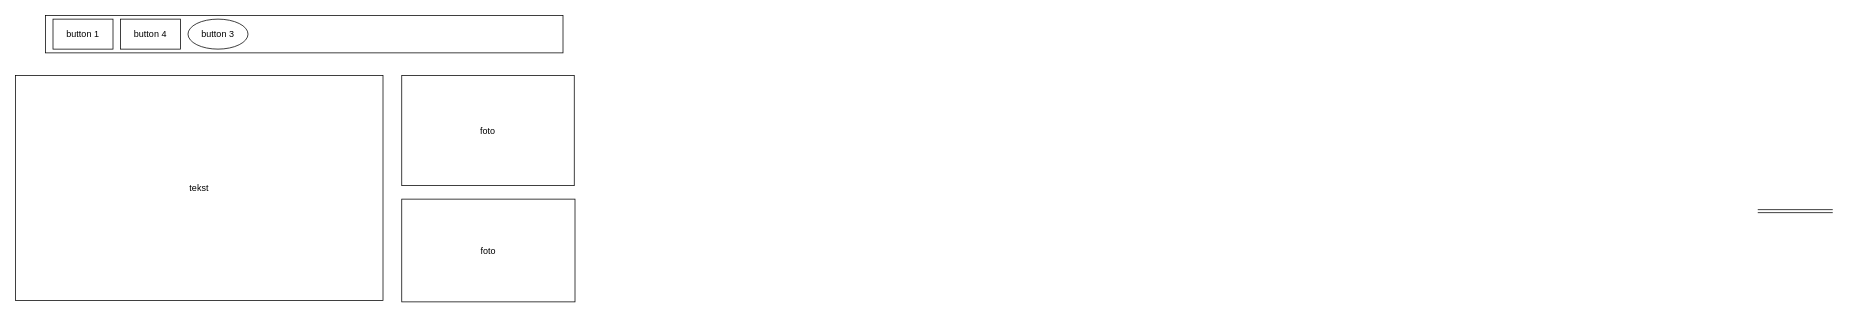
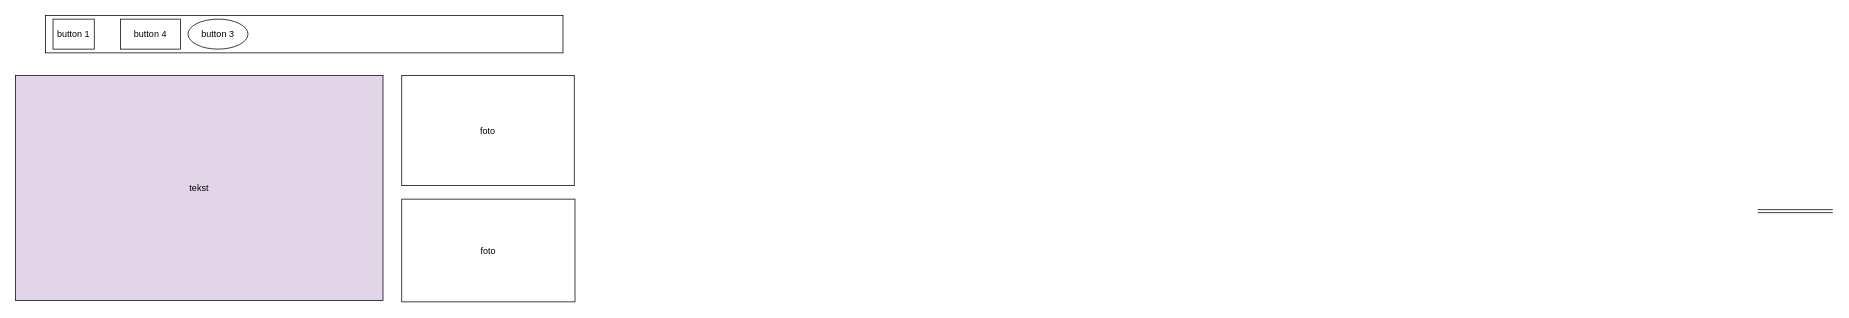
  <mxCell id="0" />
  <mxCell id="1" parent="0" />
  <mxCell id="2" value="" style="rounded=0;whiteSpace=wrap;html=1;" vertex="1" parent="1"><mxGeometry x="60" y="20" width="690" height="50" as="geometry" /></mxCell>
- <mxCell id="3" value="button 1" style="rounded=0;whiteSpace=wrap;html=1;" vertex="1" parent="1"><mxGeometry x="70" y="25" width="80" height="40" as="geometry" /></mxCell>
+ <mxCell id="3" value="button 1" style="rounded=0;whiteSpace=wrap;html=1;" vertex="1" parent="1"><mxGeometry x="70" y="25" width="55" height="40" as="geometry" /></mxCell>
  <mxCell id="4" value="button 4" style="rounded=0;whiteSpace=wrap;html=1;" vertex="1" parent="1"><mxGeometry x="160" y="25" width="80" height="40" as="geometry" /></mxCell>
  <mxCell id="5" value="button 3" style="ellipse;whiteSpace=wrap;html=1;" vertex="1" parent="1"><mxGeometry x="250" y="25" width="80" height="40" as="geometry" /></mxCell>
  <mxCell id="6" value="Text" style="text;html=1;strokeColor=none;fillColor=none;align=center;verticalAlign=middle;whiteSpace=wrap;rounded=0;" vertex="1" parent="1"><mxGeometry x="60" y="120" width="450" height="280" as="geometry" /></mxCell>
- <mxCell id="7" value="tekst" style="rounded=0;whiteSpace=wrap;html=1;" vertex="1" parent="1"><mxGeometry x="20" y="100" width="490" height="300" as="geometry" /></mxCell>
+ <mxCell id="7" value="tekst" style="rounded=0;whiteSpace=wrap;html=1;fillColor=#e1d5e7;" vertex="1" parent="1"><mxGeometry x="20" y="100" width="490" height="300" as="geometry" /></mxCell>
  <mxCell id="8" value="foto" style="rounded=0;whiteSpace=wrap;html=1;" vertex="1" parent="1"><mxGeometry x="535" y="100" width="230" height="147" as="geometry" /></mxCell>
  <mxCell id="9" value="foto" style="rounded=0;whiteSpace=wrap;html=1;" vertex="1" parent="1"><mxGeometry x="535" y="265" width="231" height="137" as="geometry" /></mxCell>
  <mxCell id="10" value="" style="shape=link;html=1;rounded=0;" edge="1" parent="1"><mxGeometry width="100" relative="1" as="geometry"><mxPoint x="2343" y="281" as="sourcePoint" /><mxPoint x="2443" y="281" as="targetPoint" /></mxGeometry></mxCell>
